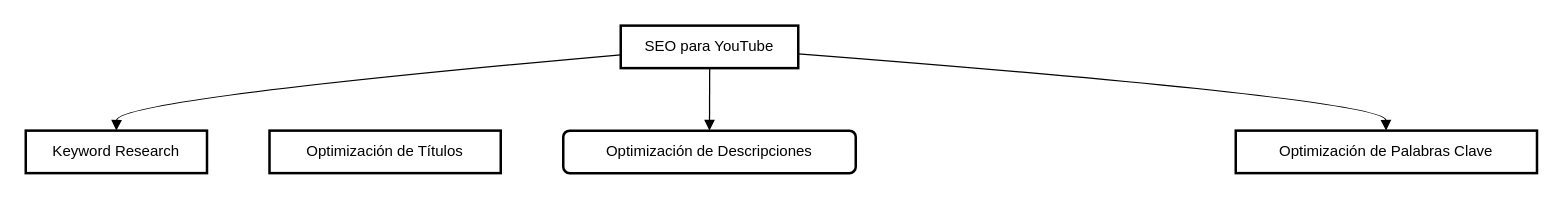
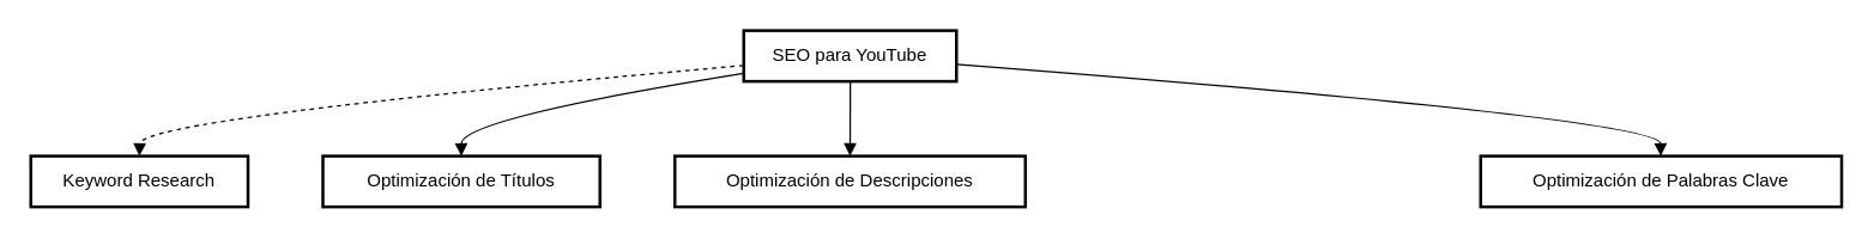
  <mxCell id="0" />
  <mxCell id="1" parent="0" />
  <mxCell id="2" value="SEO para YouTube" style="whiteSpace=wrap;strokeWidth=2;" vertex="1" parent="1"><mxGeometry x="496" width="142" height="34" as="geometry" y="20" /></mxCell>
  <mxCell id="3" value="Keyword Research" style="whiteSpace=wrap;strokeWidth=2;" vertex="1" parent="1"><mxGeometry y="104" width="145" height="34" as="geometry" x="20" /></mxCell>
  <mxCell id="4" value="Optimización de Títulos" style="whiteSpace=wrap;strokeWidth=2;" vertex="1" parent="1"><mxGeometry x="215" y="104" width="185" height="34" as="geometry" /></mxCell>
- <mxCell id="5" value="Optimización de Descripciones" style="whiteSpace=wrap;strokeWidth=2;rounded=1;" vertex="1" parent="1"><mxGeometry x="450" y="104" width="234" height="34" as="geometry" /></mxCell>
+ <mxCell id="5" value="Optimización de Descripciones" style="whiteSpace=wrap;strokeWidth=2;" vertex="1" parent="1"><mxGeometry x="450" y="104" width="234" height="34" as="geometry" /></mxCell>
  <mxCell id="6" value="Optimización de Palabras Clave" style="whiteSpace=wrap;strokeWidth=2;" vertex="1" parent="1"><mxGeometry x="988" y="104" width="241" height="34" as="geometry" /></mxCell>
- <mxCell id="7" value="" style="curved=1;startArrow=none;endArrow=block;exitX=0.001;exitY=0.686;entryX=0.5;entryY=0.003;" edge="1" parent="1" source="2" target="3"><mxGeometry relative="1" as="geometry"><Array as="points"><mxPoint x="93" y="79" /></Array></mxGeometry></mxCell>
+ <mxCell id="7" value="" style="curved=1;startArrow=none;endArrow=block;exitX=0.001;exitY=0.686;entryX=0.5;entryY=0.003;dashed=1;" edge="1" parent="1" source="2" target="3"><mxGeometry relative="1" as="geometry"><Array as="points"><mxPoint x="93" y="79" /></Array></mxGeometry></mxCell>
+ <mxCell id="8" value="" style="curved=1;startArrow=none;endArrow=block;exitX=0.001;exitY=0.839;entryX=0.5;entryY=0.003;" edge="1" parent="1" source="2" target="4"><mxGeometry relative="1" as="geometry"><Array as="points"><mxPoint x="307" y="79" /></Array></mxGeometry></mxCell>
  <mxCell id="9" value="" style="curved=1;startArrow=none;endArrow=block;exitX=0.501;exitY=1.003;entryX=0.5;entryY=0.003;" edge="1" parent="1" source="2" target="5"><mxGeometry relative="1" as="geometry"><Array as="points" /></mxGeometry></mxCell>
  <mxCell id="10" value="" style="curved=1;startArrow=none;endArrow=block;exitX=1.0;exitY=0.664;entryX=0.499;entryY=0.003;" edge="1" parent="1" source="2" target="6"><mxGeometry relative="1" as="geometry"><Array as="points"><mxPoint x="1108" y="79" /></Array></mxGeometry></mxCell>
